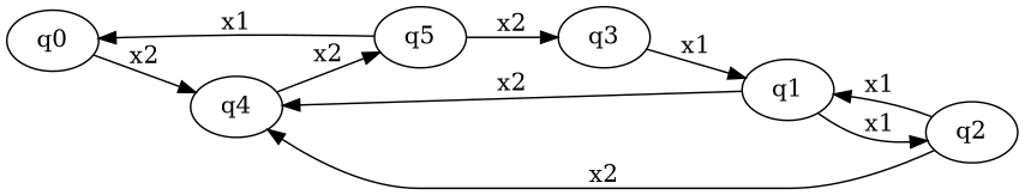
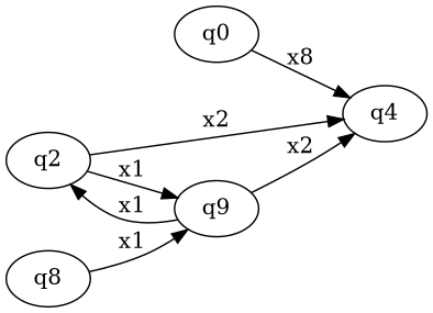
  digraph {
    rankdir=LR
    q0
    q4
    q2
-   q1
-   q5
-   q3
-   q0 -> q4 [label=x2]
-   q4 -> q5 [label=x2]
+   q1 [label=q9]
+   q3 [label=q8]
+   q0 -> q4 [label=x8]
    q2 -> q4 [label=x2]
    q2 -> q1 [label=x1]
    q1 -> q4 [label=x2]
    q1 -> q2 [label=x1]
-   q5 -> q0 [label=x1]
-   q5 -> q3 [label=x2]
    q3 -> q1 [label=x1]
  }
